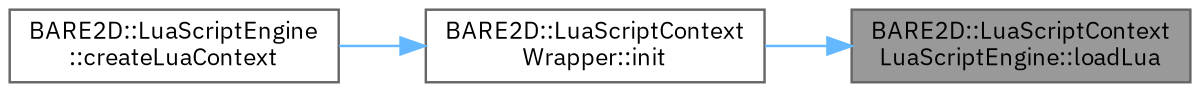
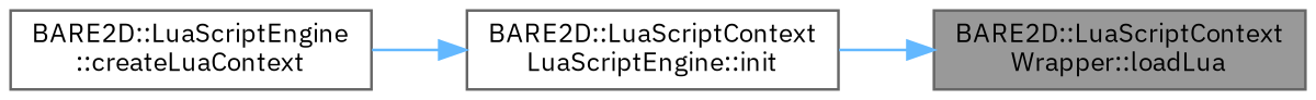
  digraph {
    fontname="IBM Plex Sans"
    rankdir=RL
    node [color=grey40 fillcolor=white fontname="IBM Plex Sans" fontsize=10 shape=box style=filled]
    edge [color=steelblue1 dir=back fontname="IBM Plex Sans" fontsize=10 labelfontname=Helvetica labelfontsize=10 style=solid]
-   n1 [color=gray40 fillcolor=grey60 fontcolor=black height=0.2 label="BARE2D::LuaScriptContext\lLuaScriptEngine::loadLua" width=0.4]
-   n2 [height=0.2 label="BARE2D::LuaScriptContext\lWrapper::init" width=0.4]
+   n1 [color=gray40 fillcolor=grey60 fontcolor=black height=0.2 label="BARE2D::LuaScriptContext\lWrapper::loadLua" width=0.4]
+   n2 [height=0.2 label="BARE2D::LuaScriptContext\lLuaScriptEngine::init" width=0.4]
    n3 [height=0.2 label="BARE2D::LuaScriptEngine\l::createLuaContext" width=0.4]
    n1 -> n2
    n2 -> n3
  }
